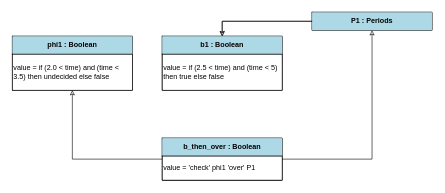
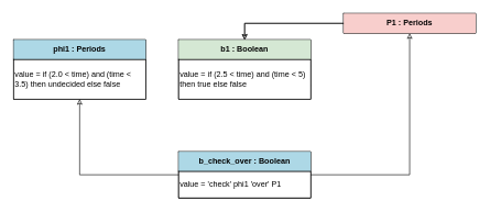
  <mxCell id="0" />
  <mxCell id="1" parent="0" />
  <mxCell id="2" style="shape=table;container=1;recursiveResize=0;strokeColor=#000;" parent="1" vertex="1"><mxGeometry x="20" y="60" width="200" height="90" as="geometry" /></mxCell>
  <mxCell id="3" style="shape=tableRow;startSize=0;fillColor=none;" parent="2" vertex="1"><mxGeometry width="200" height="30" as="geometry" /></mxCell>
- <mxCell id="4" value="&lt;b&gt;phi1 : Boolean&lt;/b&gt;" style="html=1;verticalAlign=middle;whiteSpace=wrap;overflow=visible;align=center;fillColor=#ADD8E6;strokeColor=none" parent="3" vertex="1"><mxGeometry width="200" height="30" as="geometry" /></mxCell>
+ <mxCell id="4" value="&lt;b&gt;phi1 : Periods&lt;/b&gt;" style="html=1;verticalAlign=middle;whiteSpace=wrap;overflow=visible;align=center;fillColor=#ADD8E6;strokeColor=none" parent="3" vertex="1"><mxGeometry width="200" height="30" as="geometry" /></mxCell>
  <mxCell id="5" style="shape=tableRow;startSize=0;fillColor=none;" parent="2" vertex="1"><mxGeometry y="30" width="200" height="60" as="geometry" /></mxCell>
  <mxCell id="6" value="value = if (2.0 &lt; time) and (time &lt; 3.5) then undecided else false" style="html=1;verticalAlign=middle;whiteSpace=wrap;overflow=visible;align=left" parent="5" vertex="1"><mxGeometry width="200" height="60" as="geometry" /></mxCell>
  <mxCell id="7" style="shape=table;container=1;recursiveResize=0;strokeColor=#000;" parent="1" vertex="1"><mxGeometry x="270" y="60" width="200" height="90" as="geometry" /></mxCell>
  <mxCell id="8" style="shape=tableRow;startSize=0;fillColor=none;" parent="7" vertex="1"><mxGeometry width="200" height="30" as="geometry" /></mxCell>
- <mxCell id="9" value="&lt;b&gt;b1 : Boolean&lt;/b&gt;" style="html=1;verticalAlign=middle;whiteSpace=wrap;overflow=visible;align=center;fillColor=#ADD8E6;strokeColor=none" parent="8" vertex="1"><mxGeometry width="200" height="30" as="geometry" /></mxCell>
+ <mxCell id="9" value="&lt;b&gt;b1 : Boolean&lt;/b&gt;" style="html=1;verticalAlign=middle;whiteSpace=wrap;overflow=visible;align=center;fillColor=#d5e8d4;strokeColor=none;" parent="8" vertex="1"><mxGeometry width="200" height="30" as="geometry" /></mxCell>
  <mxCell id="10" style="shape=tableRow;startSize=0;fillColor=none;" parent="7" vertex="1"><mxGeometry y="30" width="200" height="60" as="geometry" /></mxCell>
  <mxCell id="11" value="value = if (2.5 &lt; time) and (time &lt; 5) then true else false" style="html=1;verticalAlign=middle;whiteSpace=wrap;overflow=visible;align=left" parent="10" vertex="1"><mxGeometry width="200" height="60" as="geometry" /></mxCell>
  <mxCell id="12" style="shape=table;container=1;recursiveResize=0;strokeColor=#000;" parent="1" vertex="1"><mxGeometry x="520" y="20" width="200" height="30" as="geometry" /></mxCell>
  <mxCell id="13" style="shape=tableRow;startSize=0;fillColor=none;" parent="12" vertex="1"><mxGeometry width="200" height="30" as="geometry" /></mxCell>
- <mxCell id="14" value="&lt;b&gt;P1 : Periods&lt;/b&gt;" style="html=1;verticalAlign=middle;whiteSpace=wrap;overflow=visible;align=center;fillColor=#ADD8E6;strokeColor=none" parent="13" vertex="1"><mxGeometry width="200" height="30" as="geometry" /></mxCell>
+ <mxCell id="14" value="&lt;b&gt;P1 : Periods&lt;/b&gt;" style="html=1;verticalAlign=middle;whiteSpace=wrap;overflow=visible;align=center;fillColor=#f8cecc;strokeColor=none;" parent="13" vertex="1"><mxGeometry width="200" height="30" as="geometry" /></mxCell>
  <mxCell id="15" style="shape=table;container=1;recursiveResize=0;strokeColor=#000;" parent="1" vertex="1"><mxGeometry x="270" y="230" width="200" height="70" as="geometry" /></mxCell>
  <mxCell id="16" style="shape=tableRow;startSize=0;fillColor=none;" parent="15" vertex="1"><mxGeometry width="200" height="30" as="geometry" /></mxCell>
- <mxCell id="17" value="&lt;b&gt;b_then_over : Boolean&lt;/b&gt;" style="html=1;verticalAlign=middle;whiteSpace=wrap;overflow=visible;align=center;fillColor=#ADD8E6;strokeColor=none" parent="16" vertex="1"><mxGeometry width="200" height="30" as="geometry" /></mxCell>
+ <mxCell id="17" value="&lt;b&gt;b_check_over : Boolean&lt;/b&gt;" style="html=1;verticalAlign=middle;whiteSpace=wrap;overflow=visible;align=center;fillColor=#ADD8E6;strokeColor=none" parent="16" vertex="1"><mxGeometry width="200" height="30" as="geometry" /></mxCell>
  <mxCell id="18" style="shape=tableRow;startSize=0;fillColor=none;" parent="15" vertex="1"><mxGeometry y="30" width="200" height="40" as="geometry" /></mxCell>
  <mxCell id="19" value="value = 'check' phi1 'over' P1" style="html=1;verticalAlign=middle;whiteSpace=wrap;overflow=visible;align=left" parent="18" vertex="1"><mxGeometry width="200" height="40" as="geometry" /></mxCell>
  <mxCell id="20" style="edgeStyle=orthogonalEdgeStyle;rounded=0;strokeColor=#000;endArrow=classic;endFill=0;" parent="1" source="12" target="7" edge="1"><mxGeometry relative="1" as="geometry" /></mxCell>
  <mxCell id="21" style="edgeStyle=orthogonalEdgeStyle;rounded=0;strokeColor=#000;endArrow=classic;endFill=0;" parent="1" source="12" target="7" edge="1"><mxGeometry relative="1" as="geometry" /></mxCell>
  <mxCell id="22" style="edgeStyle=orthogonalEdgeStyle;rounded=0;strokeColor=#000;endArrow=classic;endFill=0;" parent="1" source="15" target="2" edge="1"><mxGeometry relative="1" as="geometry" /></mxCell>
  <mxCell id="23" style="edgeStyle=orthogonalEdgeStyle;rounded=0;strokeColor=#000;endArrow=classic;endFill=0;" parent="1" source="15" target="12" edge="1"><mxGeometry relative="1" as="geometry" /></mxCell>
